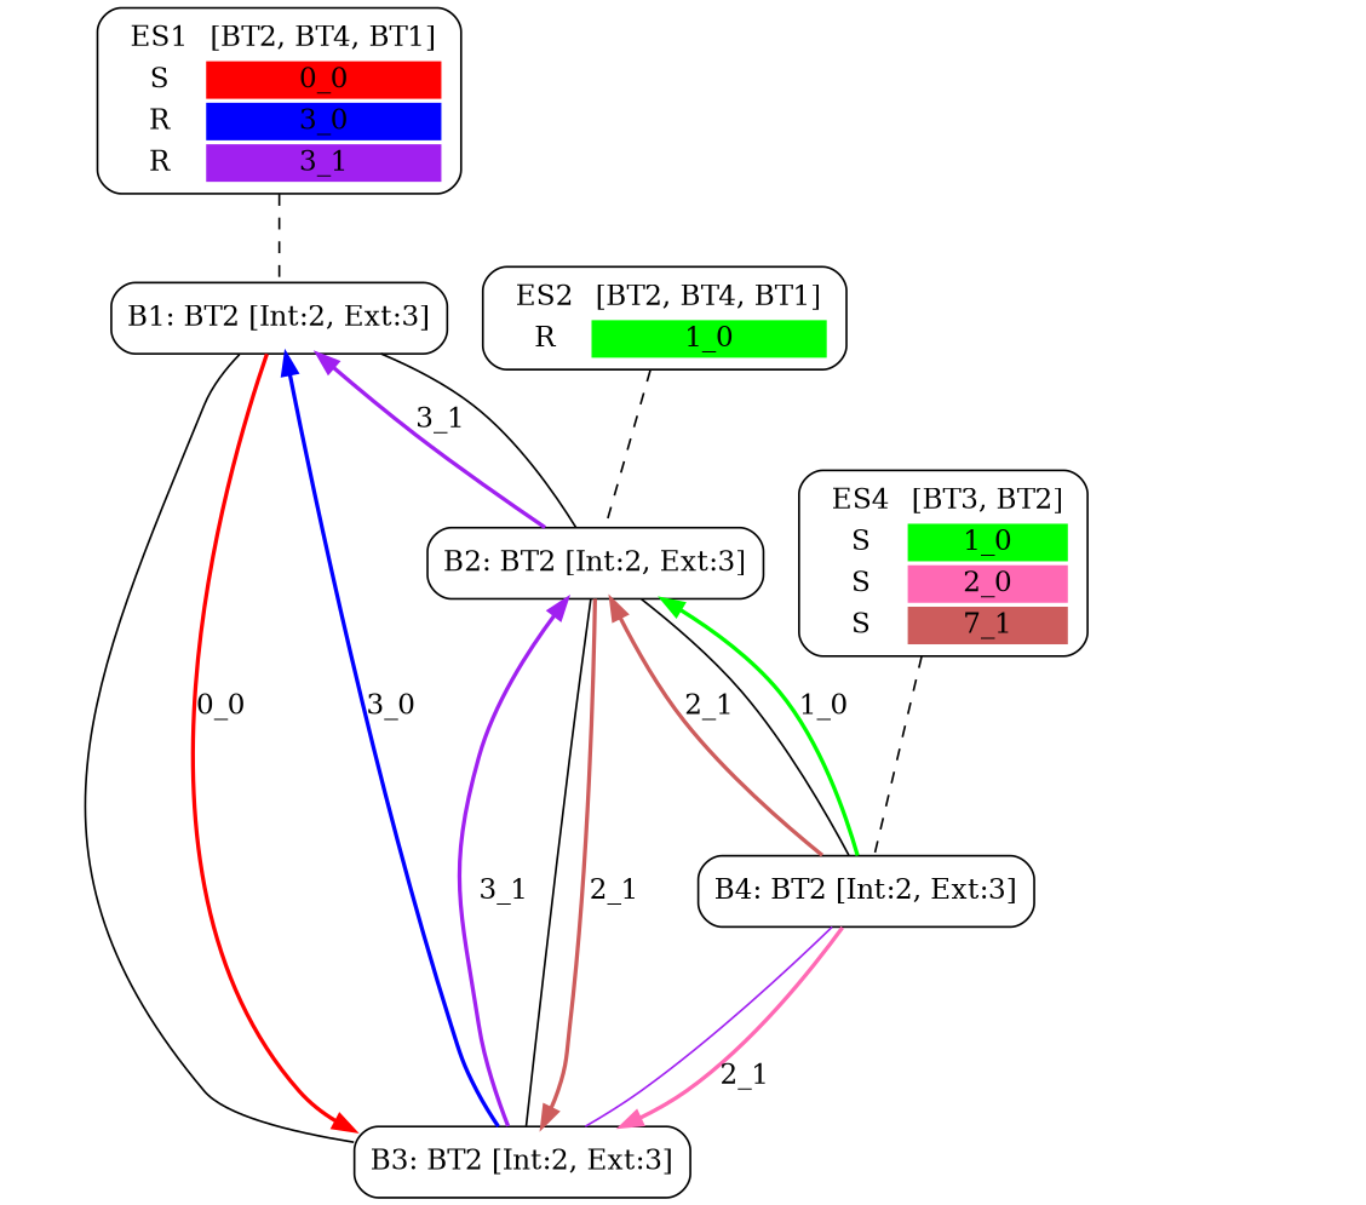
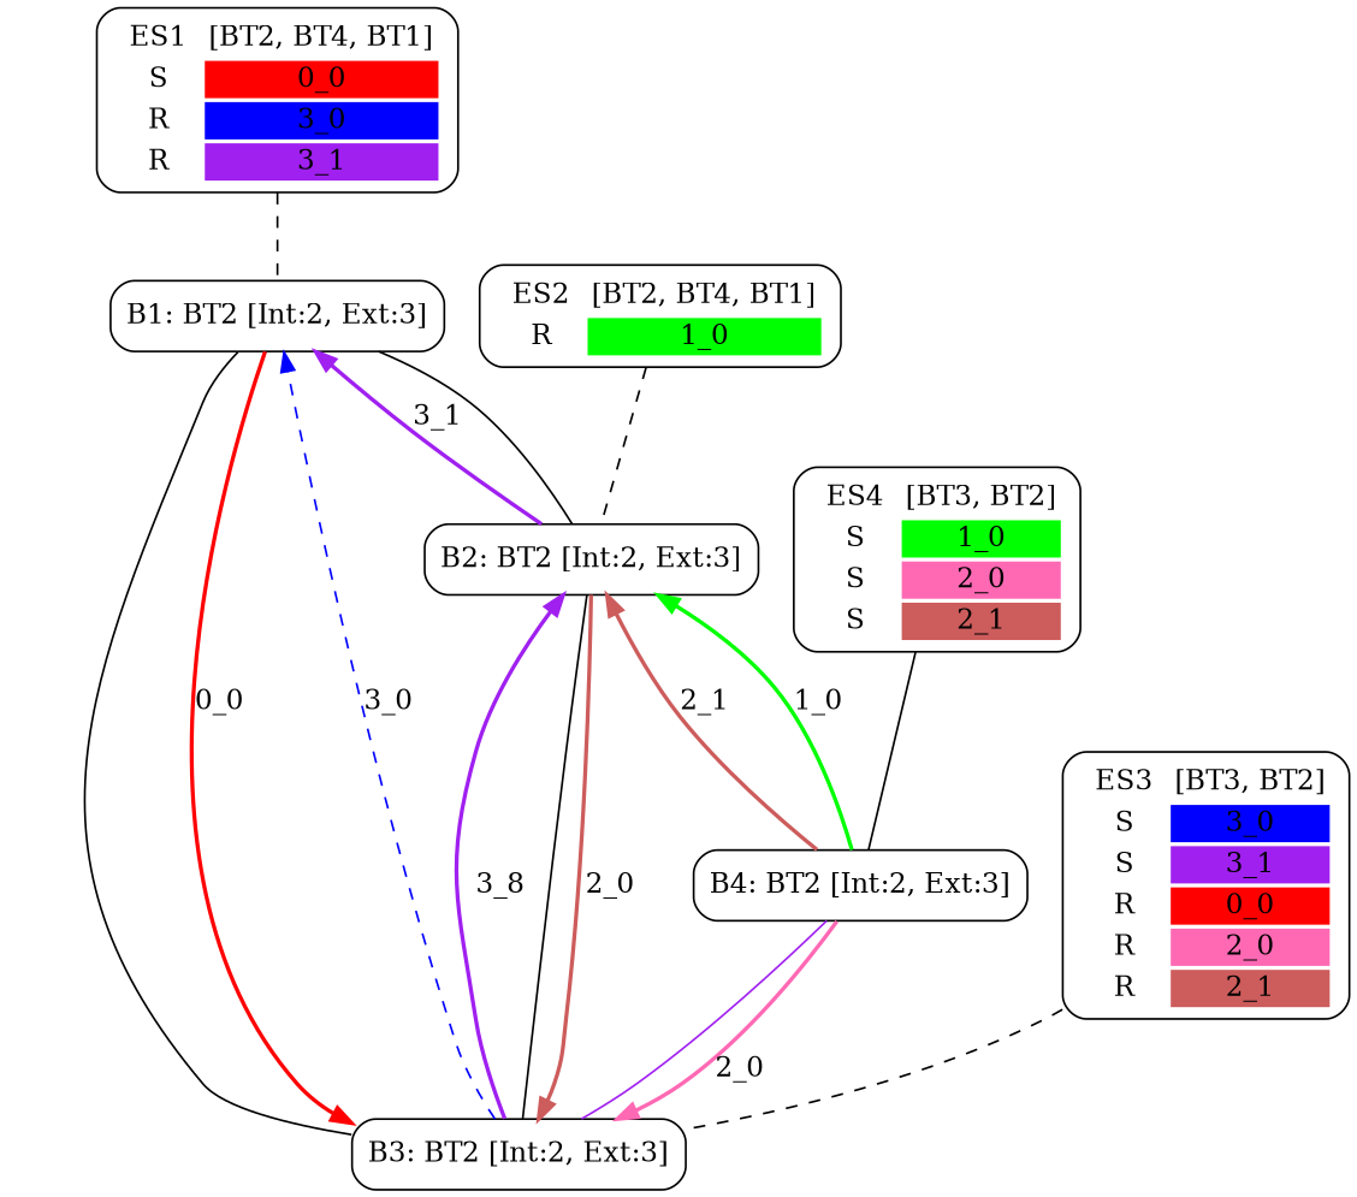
  digraph {
    node [shape=box style=rounded]
    edge [arrowhead=none style=bold]
    n1 [label=<<TABLE  BORDER="0"><TR> <TD ALIGN="CENTER" BORDER="0"> ES1 </TD> <TD>[BT2, BT4, BT1]</TD> </TR><TR><TD>S</TD><TD BGCOLOR="red">0_0</TD></TR> <TR><TD>R</TD><TD BGCOLOR="blue">3_0</TD></TR> <TR><TD>R</TD><TD BGCOLOR="purple">3_1</TD></TR> </TABLE>>]
    n2 [label="B1: BT2 [Int:2, Ext:3]"]
    n3 [label="B2: BT2 [Int:2, Ext:3]"]
    n4 [label="B3: BT2 [Int:2, Ext:3]"]
    n5 [label=<<TABLE  BORDER="0"><TR> <TD ALIGN="CENTER" BORDER="0"> ES2 </TD> <TD>[BT2, BT4, BT1]</TD> </TR><TR><TD>R</TD><TD BGCOLOR="green">1_0</TD></TR> </TABLE>>]
    n6 [label="B4: BT2 [Int:2, Ext:3]"]
-   n8 [label=<<TABLE  BORDER="0"><TR> <TD ALIGN="CENTER" BORDER="0"> ES4 </TD> <TD>[BT3, BT2]</TD> </TR><TR><TD>S</TD><TD BGCOLOR="green">1_0</TD></TR> <TR><TD>S</TD><TD BGCOLOR="hotpink">2_0</TD></TR> <TR><TD>S</TD><TD BGCOLOR="indianred">7_1</TD></TR> </TABLE>>]
+   n7 [label=<<TABLE  BORDER="0"><TR> <TD ALIGN="CENTER" BORDER="0"> ES3 </TD> <TD>[BT3, BT2]</TD> </TR><TR><TD>S</TD><TD BGCOLOR="blue">3_0</TD></TR> <TR><TD>S</TD><TD BGCOLOR="purple">3_1</TD></TR> <TR><TD>R</TD><TD BGCOLOR="red">0_0</TD></TR> <TR><TD>R</TD><TD BGCOLOR="hotpink">2_0</TD></TR> <TR><TD>R</TD><TD BGCOLOR="indianred">2_1</TD></TR> </TABLE>>]
+   n8 [label=<<TABLE  BORDER="0"><TR> <TD ALIGN="CENTER" BORDER="0"> ES4 </TD> <TD>[BT3, BT2]</TD> </TR><TR><TD>S</TD><TD BGCOLOR="green">1_0</TD></TR> <TR><TD>S</TD><TD BGCOLOR="hotpink">2_0</TD></TR> <TR><TD>S</TD><TD BGCOLOR="indianred">2_1</TD></TR> </TABLE>>]
    n1 -> n2 [style=dashed]
    n2 -> n3 [style=""]
    n2 -> n4 [style=""]
    n2 -> n4 [color=red label="0_0" arrowhead=""]
    n3 -> n2 [color=purple label="3_1" arrowhead=""]
    n3 -> n4 [style=""]
-   n3 -> n4 [color=indianred label="2_1" arrowhead=""]
-   n3 -> n6 [style=""]
-   n4 -> n2 [color=blue label="3_0" arrowhead=""]
-   n4 -> n3 [color=purple label="3_1" arrowhead=""]
+   n3 -> n4 [color=indianred label="2_0" arrowhead=""]
+   n4 -> n2 [color=blue label="3_0" style=dashed arrowhead=""]
+   n4 -> n3 [color=purple label="3_8" arrowhead=""]
    n4 -> n6 [color=purple style=""]
    n5 -> n3 [style=dashed]
    n6 -> n3 [color=green label="1_0" arrowhead=""]
    n6 -> n3 [color=indianred label="2_1" arrowhead=""]
-   n6 -> n4 [color=hotpink label="2_1" arrowhead=""]
-   n8 -> n6 [style=dashed]
+   n6 -> n4 [color=hotpink label="2_0" arrowhead=""]
+   n7 -> n4 [style=dashed]
+   n8 -> n6 [style=solid]
  }
